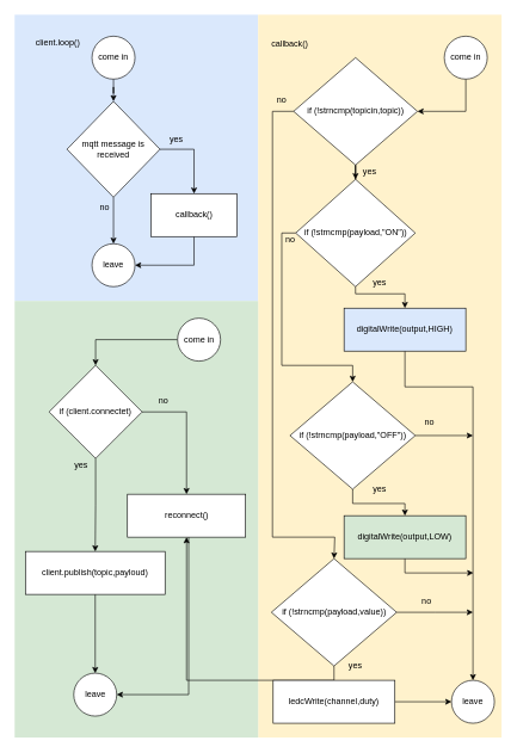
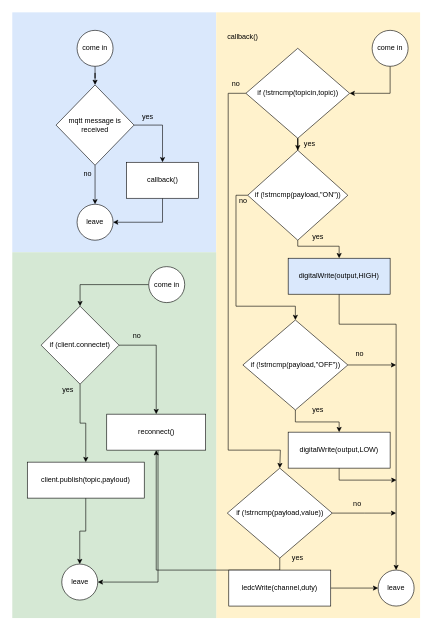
  <mxCell id="0" />
  <mxCell id="1" parent="0" />
  <mxCell id="2" value="" style="rounded=0;whiteSpace=wrap;html=1;strokeColor=none;fillColor=#dae8fc;" parent="1" vertex="1"><mxGeometry x="20" y="20" width="340" height="400" as="geometry" /></mxCell>
- <mxCell id="3" value="client.loop()" style="text;html=1;strokeColor=none;fillColor=none;align=center;verticalAlign=middle;whiteSpace=wrap;rounded=0;" parent="1" vertex="1"><mxGeometry x="41.5" y="50" width="77" height="20" as="geometry" /></mxCell>
  <mxCell id="4" value="" style="edgeStyle=orthogonalEdgeStyle;rounded=0;orthogonalLoop=1;jettySize=auto;html=1;" edge="1" parent="1" source="5" target="27"><mxGeometry relative="1" as="geometry" /></mxCell>
  <mxCell id="5" value="come in" style="ellipse;whiteSpace=wrap;html=1;aspect=fixed;fillColor=#ffffff;gradientColor=none;" parent="1" vertex="1"><mxGeometry x="128" y="50" width="60" height="60" as="geometry" /></mxCell>
  <mxCell id="6" value="leave" style="ellipse;whiteSpace=wrap;html=1;aspect=fixed;fillColor=#ffffff;gradientColor=none;" parent="1" vertex="1"><mxGeometry x="128" y="340" width="60" height="60" as="geometry" /></mxCell>
  <mxCell id="7" value="" style="rounded=0;whiteSpace=wrap;html=1;strokeColor=none;fillColor=#fff2cc;" parent="1" vertex="1"><mxGeometry x="360" y="20" width="340" height="1010" as="geometry" /></mxCell>
  <mxCell id="8" value="callback()" style="text;html=1;strokeColor=none;fillColor=none;align=center;verticalAlign=middle;whiteSpace=wrap;rounded=0;" parent="1" vertex="1"><mxGeometry x="366" y="51" width="77" height="20" as="geometry" /></mxCell>
  <mxCell id="9" value="" style="edgeStyle=orthogonalEdgeStyle;rounded=0;orthogonalLoop=1;jettySize=auto;html=1;exitX=0.5;exitY=1;exitDx=0;exitDy=0;" edge="1" parent="1" source="10" target="40"><mxGeometry relative="1" as="geometry" /></mxCell>
  <mxCell id="10" value="come in" style="ellipse;whiteSpace=wrap;html=1;aspect=fixed;fillColor=#ffffff;gradientColor=none;" parent="1" vertex="1"><mxGeometry x="620" y="50" width="60" height="60" as="geometry" /></mxCell>
  <mxCell id="11" value="leave" style="ellipse;whiteSpace=wrap;html=1;aspect=fixed;fillColor=#ffffff;gradientColor=none;" parent="1" vertex="1"><mxGeometry x="630" y="950" width="60" height="60" as="geometry" /></mxCell>
  <mxCell id="12" value="" style="rounded=0;whiteSpace=wrap;html=1;fillColor=#d5e8d4;strokeColor=none;" parent="1" vertex="1"><mxGeometry x="20" y="420" width="340" height="610" as="geometry" /></mxCell>
  <mxCell id="13" style="edgeStyle=orthogonalEdgeStyle;rounded=0;orthogonalLoop=1;jettySize=auto;html=1;exitX=1;exitY=0.5;exitDx=0;exitDy=0;" parent="1" source="15" target="19" edge="1"><mxGeometry relative="1" as="geometry" /></mxCell>
  <mxCell id="14" style="edgeStyle=orthogonalEdgeStyle;rounded=0;orthogonalLoop=1;jettySize=auto;html=1;exitX=0.5;exitY=1;exitDx=0;exitDy=0;" parent="1" source="15" target="17" edge="1"><mxGeometry relative="1" as="geometry" /></mxCell>
  <mxCell id="15" value="if (client.connectet)" style="rhombus;whiteSpace=wrap;html=1;fillColor=#ffffff;gradientColor=none;" parent="1" vertex="1"><mxGeometry x="68" y="510" width="130" height="130" as="geometry" /></mxCell>
  <mxCell id="16" value="" style="edgeStyle=orthogonalEdgeStyle;rounded=0;orthogonalLoop=1;jettySize=auto;html=1;" edge="1" parent="1" source="17" target="22"><mxGeometry relative="1" as="geometry" /></mxCell>
- <mxCell id="17" value="client.publish(topic,payloud)" style="rounded=0;whiteSpace=wrap;html=1;fillColor=#ffffff;gradientColor=none;" parent="1" vertex="1"><mxGeometry x="35" y="770" width="195" height="60" as="geometry" /></mxCell>
+ <mxCell id="17" value="client.publish(topic,payloud)" style="rounded=0;whiteSpace=wrap;html=1;fillColor=#ffffff;gradientColor=none;" parent="1" vertex="1"><mxGeometry x="45" y="770" width="195" height="60" as="geometry" /></mxCell>
  <mxCell id="18" style="edgeStyle=orthogonalEdgeStyle;rounded=0;orthogonalLoop=1;jettySize=auto;html=1;entryX=1;entryY=0.5;entryDx=0;entryDy=0;" parent="1" source="19" target="22" edge="1"><mxGeometry relative="1" as="geometry"><Array as="points"><mxPoint x="263" y="970" /></Array></mxGeometry></mxCell>
  <mxCell id="19" value="&lt;span style=&quot;white-space: normal&quot;&gt;reconnect()&lt;/span&gt;" style="rounded=0;whiteSpace=wrap;html=1;fillColor=#ffffff;gradientColor=none;" parent="1" vertex="1"><mxGeometry x="177.5" y="690" width="165" height="60" as="geometry" /></mxCell>
  <mxCell id="20" style="edgeStyle=orthogonalEdgeStyle;rounded=0;orthogonalLoop=1;jettySize=auto;html=1;entryX=0.5;entryY=0;entryDx=0;entryDy=0;" parent="1" source="21" target="15" edge="1"><mxGeometry relative="1" as="geometry" /></mxCell>
  <mxCell id="21" value="come in" style="ellipse;whiteSpace=wrap;html=1;aspect=fixed;fillColor=#ffffff;gradientColor=none;" parent="1" vertex="1"><mxGeometry x="247.5" y="444" width="60" height="60" as="geometry" /></mxCell>
  <mxCell id="22" value="leave" style="ellipse;whiteSpace=wrap;html=1;aspect=fixed;fillColor=#ffffff;gradientColor=none;" parent="1" vertex="1"><mxGeometry x="102.5" y="940" width="60" height="60" as="geometry" /></mxCell>
  <mxCell id="23" value="yes" style="text;html=1;strokeColor=none;fillColor=none;align=center;verticalAlign=middle;whiteSpace=wrap;rounded=0;" parent="1" vertex="1"><mxGeometry x="93" y="640" width="40" height="20" as="geometry" /></mxCell>
  <mxCell id="24" value="no" style="text;html=1;strokeColor=none;fillColor=none;align=center;verticalAlign=middle;whiteSpace=wrap;rounded=0;" parent="1" vertex="1"><mxGeometry x="207.5" y="550" width="40" height="20" as="geometry" /></mxCell>
  <mxCell id="25" style="edgeStyle=orthogonalEdgeStyle;rounded=0;orthogonalLoop=1;jettySize=auto;html=1;exitX=0.5;exitY=1;exitDx=0;exitDy=0;entryX=0.5;entryY=0;entryDx=0;entryDy=0;" edge="1" parent="1" source="27" target="6"><mxGeometry relative="1" as="geometry" /></mxCell>
  <mxCell id="26" style="edgeStyle=orthogonalEdgeStyle;rounded=0;orthogonalLoop=1;jettySize=auto;html=1;exitX=1;exitY=0.5;exitDx=0;exitDy=0;entryX=0.5;entryY=0;entryDx=0;entryDy=0;" edge="1" parent="1" source="27" target="29"><mxGeometry relative="1" as="geometry" /></mxCell>
  <mxCell id="27" value="mqtt message is received" style="rhombus;whiteSpace=wrap;html=1;" vertex="1" parent="1"><mxGeometry x="93" y="141" width="130" height="134" as="geometry" /></mxCell>
  <mxCell id="28" style="edgeStyle=orthogonalEdgeStyle;rounded=0;orthogonalLoop=1;jettySize=auto;html=1;exitX=0.5;exitY=1;exitDx=0;exitDy=0;entryX=1;entryY=0.5;entryDx=0;entryDy=0;" edge="1" parent="1" source="29" target="6"><mxGeometry relative="1" as="geometry" /></mxCell>
  <mxCell id="29" value="callback()" style="rounded=0;whiteSpace=wrap;html=1;" vertex="1" parent="1"><mxGeometry x="210.5" y="270" width="120" height="60" as="geometry" /></mxCell>
  <mxCell id="30" value="no" style="text;html=1;strokeColor=none;fillColor=none;align=center;verticalAlign=middle;whiteSpace=wrap;rounded=0;" vertex="1" parent="1"><mxGeometry x="125.5" y="280" width="40" height="20" as="geometry" /></mxCell>
  <mxCell id="31" value="yes" style="text;html=1;strokeColor=none;fillColor=none;align=center;verticalAlign=middle;whiteSpace=wrap;rounded=0;" vertex="1" parent="1"><mxGeometry x="225.5" y="185" width="40" height="20" as="geometry" /></mxCell>
  <mxCell id="32" style="edgeStyle=orthogonalEdgeStyle;rounded=0;orthogonalLoop=1;jettySize=auto;html=1;exitX=0;exitY=0.5;exitDx=0;exitDy=0;entryX=0.5;entryY=0;entryDx=0;entryDy=0;" edge="1" parent="1" source="34" target="37"><mxGeometry relative="1" as="geometry"><Array as="points"><mxPoint x="393" y="325" /><mxPoint x="393" y="510" /><mxPoint x="492" y="510" /></Array></mxGeometry></mxCell>
  <mxCell id="33" style="edgeStyle=orthogonalEdgeStyle;rounded=0;orthogonalLoop=1;jettySize=auto;html=1;exitX=0.5;exitY=1;exitDx=0;exitDy=0;entryX=0.5;entryY=0;entryDx=0;entryDy=0;" edge="1" parent="1" source="34" target="42"><mxGeometry relative="1" as="geometry"><Array as="points"><mxPoint x="496" y="410" /><mxPoint x="565" y="410" /></Array></mxGeometry></mxCell>
  <mxCell id="34" value="&lt;span style=&quot;white-space: normal&quot;&gt;if (!strncmp(payload,&quot;ON&quot;))&lt;/span&gt;" style="rhombus;whiteSpace=wrap;html=1;" vertex="1" parent="1"><mxGeometry x="412.5" y="250" width="167" height="150" as="geometry" /></mxCell>
  <mxCell id="35" style="edgeStyle=orthogonalEdgeStyle;rounded=0;orthogonalLoop=1;jettySize=auto;html=1;exitX=0.5;exitY=1;exitDx=0;exitDy=0;entryX=0.5;entryY=0;entryDx=0;entryDy=0;" edge="1" parent="1" source="37" target="44"><mxGeometry relative="1" as="geometry" /></mxCell>
  <mxCell id="36" style="edgeStyle=orthogonalEdgeStyle;rounded=0;orthogonalLoop=1;jettySize=auto;html=1;exitX=1;exitY=0.5;exitDx=0;exitDy=0;" edge="1" parent="1" source="37"><mxGeometry relative="1" as="geometry"><mxPoint x="660" y="608" as="targetPoint" /></mxGeometry></mxCell>
  <mxCell id="37" value="&lt;span style=&quot;white-space: normal&quot;&gt;if (!strncmp(payload,&quot;OFF&quot;))&lt;/span&gt;" style="rhombus;whiteSpace=wrap;html=1;" vertex="1" parent="1"><mxGeometry x="404.5" y="533" width="175" height="150" as="geometry" /></mxCell>
  <mxCell id="38" style="edgeStyle=orthogonalEdgeStyle;rounded=0;orthogonalLoop=1;jettySize=auto;html=1;exitX=0.5;exitY=1;exitDx=0;exitDy=0;" edge="1" parent="1" source="40" target="34"><mxGeometry relative="1" as="geometry" /></mxCell>
  <mxCell id="39" style="edgeStyle=orthogonalEdgeStyle;rounded=0;orthogonalLoop=1;jettySize=auto;html=1;exitX=0;exitY=0.5;exitDx=0;exitDy=0;entryX=0.5;entryY=0;entryDx=0;entryDy=0;" edge="1" parent="1" source="40" target="51"><mxGeometry relative="1" as="geometry"><Array as="points"><mxPoint x="380" y="155" /><mxPoint x="380" y="750" /><mxPoint x="467" y="750" /></Array></mxGeometry></mxCell>
  <mxCell id="40" value="&lt;span style=&quot;white-space: normal&quot;&gt;if (!strncmp(topicin,topic))&lt;/span&gt;" style="rhombus;whiteSpace=wrap;html=1;" vertex="1" parent="1"><mxGeometry x="409.5" y="80" width="173" height="150" as="geometry" /></mxCell>
  <mxCell id="41" style="edgeStyle=orthogonalEdgeStyle;rounded=0;orthogonalLoop=1;jettySize=auto;html=1;exitX=0.5;exitY=1;exitDx=0;exitDy=0;entryX=0.5;entryY=0;entryDx=0;entryDy=0;" edge="1" parent="1" source="42" target="11"><mxGeometry relative="1" as="geometry"><mxPoint x="660" y="542" as="targetPoint" /><Array as="points"><mxPoint x="565" y="540" /><mxPoint x="660" y="540" /></Array></mxGeometry></mxCell>
  <mxCell id="42" value="digitalWrite(output,HIGH)" style="rounded=0;whiteSpace=wrap;html=1;fillColor=#dae8fc;" vertex="1" parent="1"><mxGeometry x="480" y="430" width="170" height="60" as="geometry" /></mxCell>
  <mxCell id="43" style="edgeStyle=orthogonalEdgeStyle;rounded=0;orthogonalLoop=1;jettySize=auto;html=1;exitX=0.5;exitY=1;exitDx=0;exitDy=0;" edge="1" parent="1" source="44"><mxGeometry relative="1" as="geometry"><mxPoint x="660" y="800" as="targetPoint" /></mxGeometry></mxCell>
- <mxCell id="44" value="digitalWrite(output,LOW)" style="rounded=0;whiteSpace=wrap;html=1;fillColor=#d5e8d4;" vertex="1" parent="1"><mxGeometry x="480" y="720" width="170" height="60" as="geometry" /></mxCell>
+ <mxCell id="44" value="digitalWrite(output,LOW)" style="rounded=0;whiteSpace=wrap;html=1;" vertex="1" parent="1"><mxGeometry x="480" y="720" width="170" height="60" as="geometry" /></mxCell>
  <mxCell id="45" value="no" style="text;html=1;strokeColor=none;fillColor=none;align=center;verticalAlign=middle;whiteSpace=wrap;rounded=0;" vertex="1" parent="1"><mxGeometry x="372.5" y="130" width="40" height="20" as="geometry" /></mxCell>
  <mxCell id="46" value="yes" style="text;html=1;strokeColor=none;fillColor=none;align=center;verticalAlign=middle;whiteSpace=wrap;rounded=0;" vertex="1" parent="1"><mxGeometry x="496" y="230" width="40" height="20" as="geometry" /></mxCell>
  <mxCell id="47" value="yes" style="text;html=1;strokeColor=none;fillColor=none;align=center;verticalAlign=middle;whiteSpace=wrap;rounded=0;" vertex="1" parent="1"><mxGeometry x="510" y="385" width="40" height="20" as="geometry" /></mxCell>
  <mxCell id="48" value="no" style="text;html=1;strokeColor=none;fillColor=none;align=center;verticalAlign=middle;whiteSpace=wrap;rounded=0;" vertex="1" parent="1"><mxGeometry x="384.5" y="320" width="40" height="30" as="geometry" /></mxCell>
  <mxCell id="49" style="edgeStyle=orthogonalEdgeStyle;rounded=0;orthogonalLoop=1;jettySize=auto;html=1;exitX=0.5;exitY=1;exitDx=0;exitDy=0;" edge="1" parent="1" source="51" target="19"><mxGeometry relative="1" as="geometry" /></mxCell>
  <mxCell id="50" style="edgeStyle=orthogonalEdgeStyle;rounded=0;orthogonalLoop=1;jettySize=auto;html=1;exitX=1;exitY=0.5;exitDx=0;exitDy=0;" edge="1" parent="1" source="51"><mxGeometry relative="1" as="geometry"><mxPoint x="660" y="855" as="targetPoint" /></mxGeometry></mxCell>
  <mxCell id="51" value="&lt;span style=&quot;white-space: normal&quot;&gt;if (!strncmp(payload,value))&lt;/span&gt;" style="rhombus;whiteSpace=wrap;html=1;" vertex="1" parent="1"><mxGeometry x="378.5" y="780" width="175" height="150" as="geometry" /></mxCell>
  <mxCell id="52" value="no" style="text;html=1;strokeColor=none;fillColor=none;align=center;verticalAlign=middle;whiteSpace=wrap;rounded=0;" vertex="1" parent="1"><mxGeometry x="569" y="580" width="61" height="20" as="geometry" /></mxCell>
  <mxCell id="53" value="yes" style="text;html=1;strokeColor=none;fillColor=none;align=center;verticalAlign=middle;whiteSpace=wrap;rounded=0;" vertex="1" parent="1"><mxGeometry x="510" y="673" width="40" height="20" as="geometry" /></mxCell>
  <mxCell id="54" value="" style="edgeStyle=orthogonalEdgeStyle;rounded=0;orthogonalLoop=1;jettySize=auto;html=1;" edge="1" parent="1" source="55" target="11"><mxGeometry relative="1" as="geometry" /></mxCell>
  <mxCell id="55" value="ledcWrite(channel,duty)" style="rounded=0;whiteSpace=wrap;html=1;" vertex="1" parent="1"><mxGeometry x="381" y="950" width="170" height="60" as="geometry" /></mxCell>
  <mxCell id="56" value="yes" style="text;html=1;strokeColor=none;fillColor=none;align=center;verticalAlign=middle;whiteSpace=wrap;rounded=0;" vertex="1" parent="1"><mxGeometry x="476" y="920" width="40" height="20" as="geometry" /></mxCell>
  <mxCell id="57" value="no" style="text;html=1;strokeColor=none;fillColor=none;align=center;verticalAlign=middle;whiteSpace=wrap;rounded=0;" vertex="1" parent="1"><mxGeometry x="565" y="830" width="61" height="20" as="geometry" /></mxCell>
